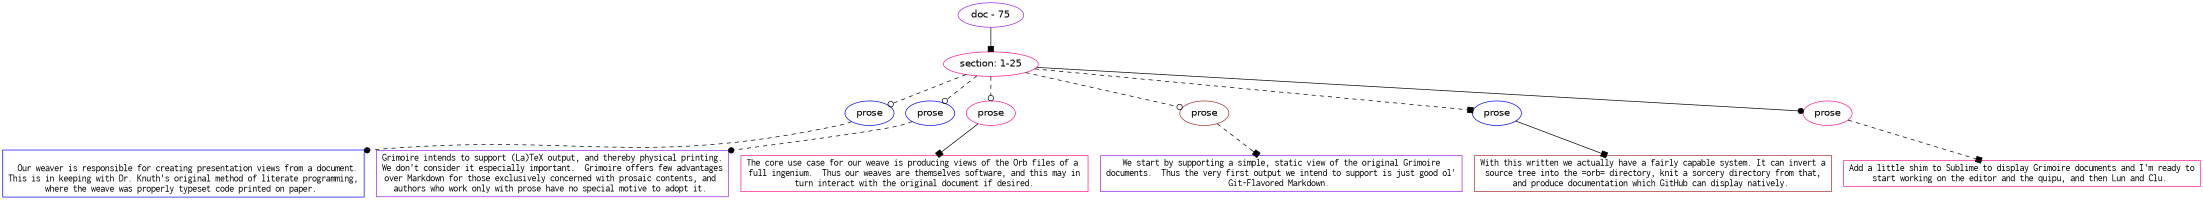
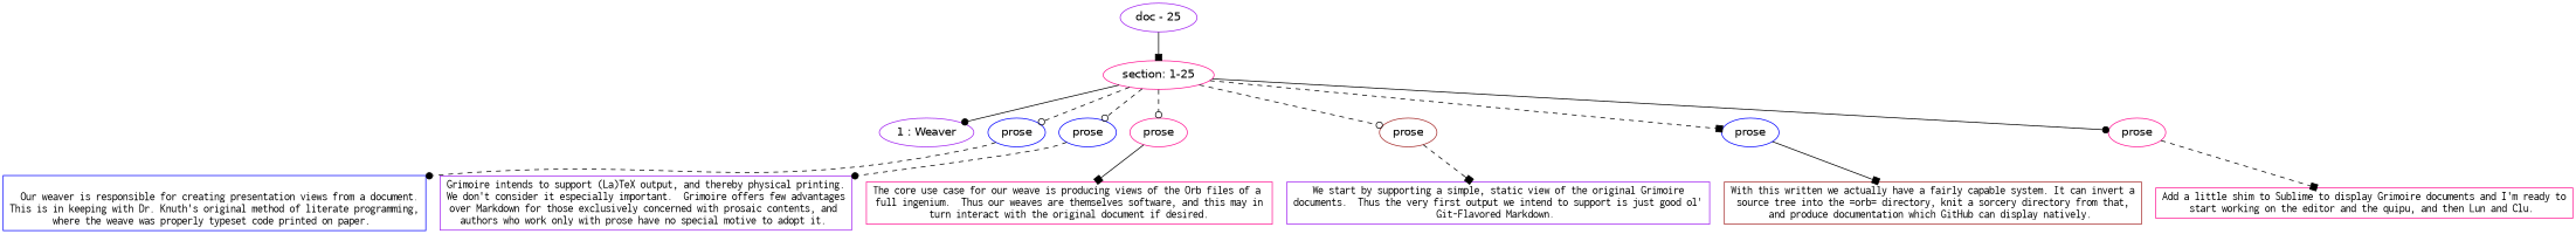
  digraph {
    node [color=deeppink fontname=Helvetica]
    edge [arrowhead=box style=dashed]
    n1 [label="section: 1-25"]
+   n2 [color=purple label="1 : Weaver"]
    n3 [color=blue label=prose]
    n4 [color=blue label=prose]
    n5 [label=prose]
    n6 [color=brown label=prose]
    n7 [color=blue label=prose]
    n8 [label=prose]
    n9 [color=blue fontname=Inconsolata label="\n  Our weaver is responsible for creating presentation views from a document.\nThis is in keeping with Dr. Knuth's original method of literate programming,\nwhere the weave was properly typeset code printed on paper. \n" shape=rectangle]
    n10 [color=purple fontname=Inconsolata label="Grimoire intends to support (La)TeX output, and thereby physical printing.\nWe don't consider it especially important.  Grimoire offers few advantages\nover Markdown for those exclusively concerned with prosaic contents, and \nauthors who work only with prose have no special motive to adopt it. \n" shape=rectangle]
    n11 [fontname=Inconsolata label="The core use case for our weave is producing views of the Orb files of a \nfull ingenium.  Thus our weaves are themselves software, and this may in\nturn interact with the original document if desired.\n" shape=rectangle]
    n12 [color=purple fontname=Inconsolata label="We start by supporting a simple, static view of the original Grimoire\ndocuments.  Thus the very first output we intend to support is just good ol'\nGit-Flavored Markdown. \n" shape=rectangle]
    n13 [color=brown fontname=Inconsolata label="With this written we actually have a fairly capable system. It can invert a\nsource tree into the =orb= directory, knit a sorcery directory from that,\nand produce documentation which GitHub can display natively. \n" shape=rectangle]
    n14 [fontname=Inconsolata label="Add a little shim to Sublime to display Grimoire documents and I'm ready to\nstart working on the editor and the quipu, and then Lun and Clu. " shape=rectangle]
-   n15 [color=purple label="doc - 75"]
+   n15 [color=purple label="doc - 25"]
    subgraph sub_1 {
      rank=same
      n1
    }
    subgraph sub_2 {
      rank=same
+     n2
      n3
      n4
      n5
      n6
      n7
      n8
    }
+   n1 -> n2 [arrowhead=dot style=solid]
    n1 -> n3 [arrowhead=odot]
    n1 -> n4 [arrowhead=odot]
    n1 -> n5 [arrowhead=odot]
    n1 -> n6 [arrowhead=odot]
    n1 -> n7
    n1 -> n8 [arrowhead=dot style=solid]
    n3 -> n9 [arrowhead=dot]
    n4 -> n10 [arrowhead=dot]
    n5 -> n11 [style=solid]
    n6 -> n12
    n7 -> n13 [style=solid]
    n8 -> n14
    n15 -> n1 [style=solid]
  }
